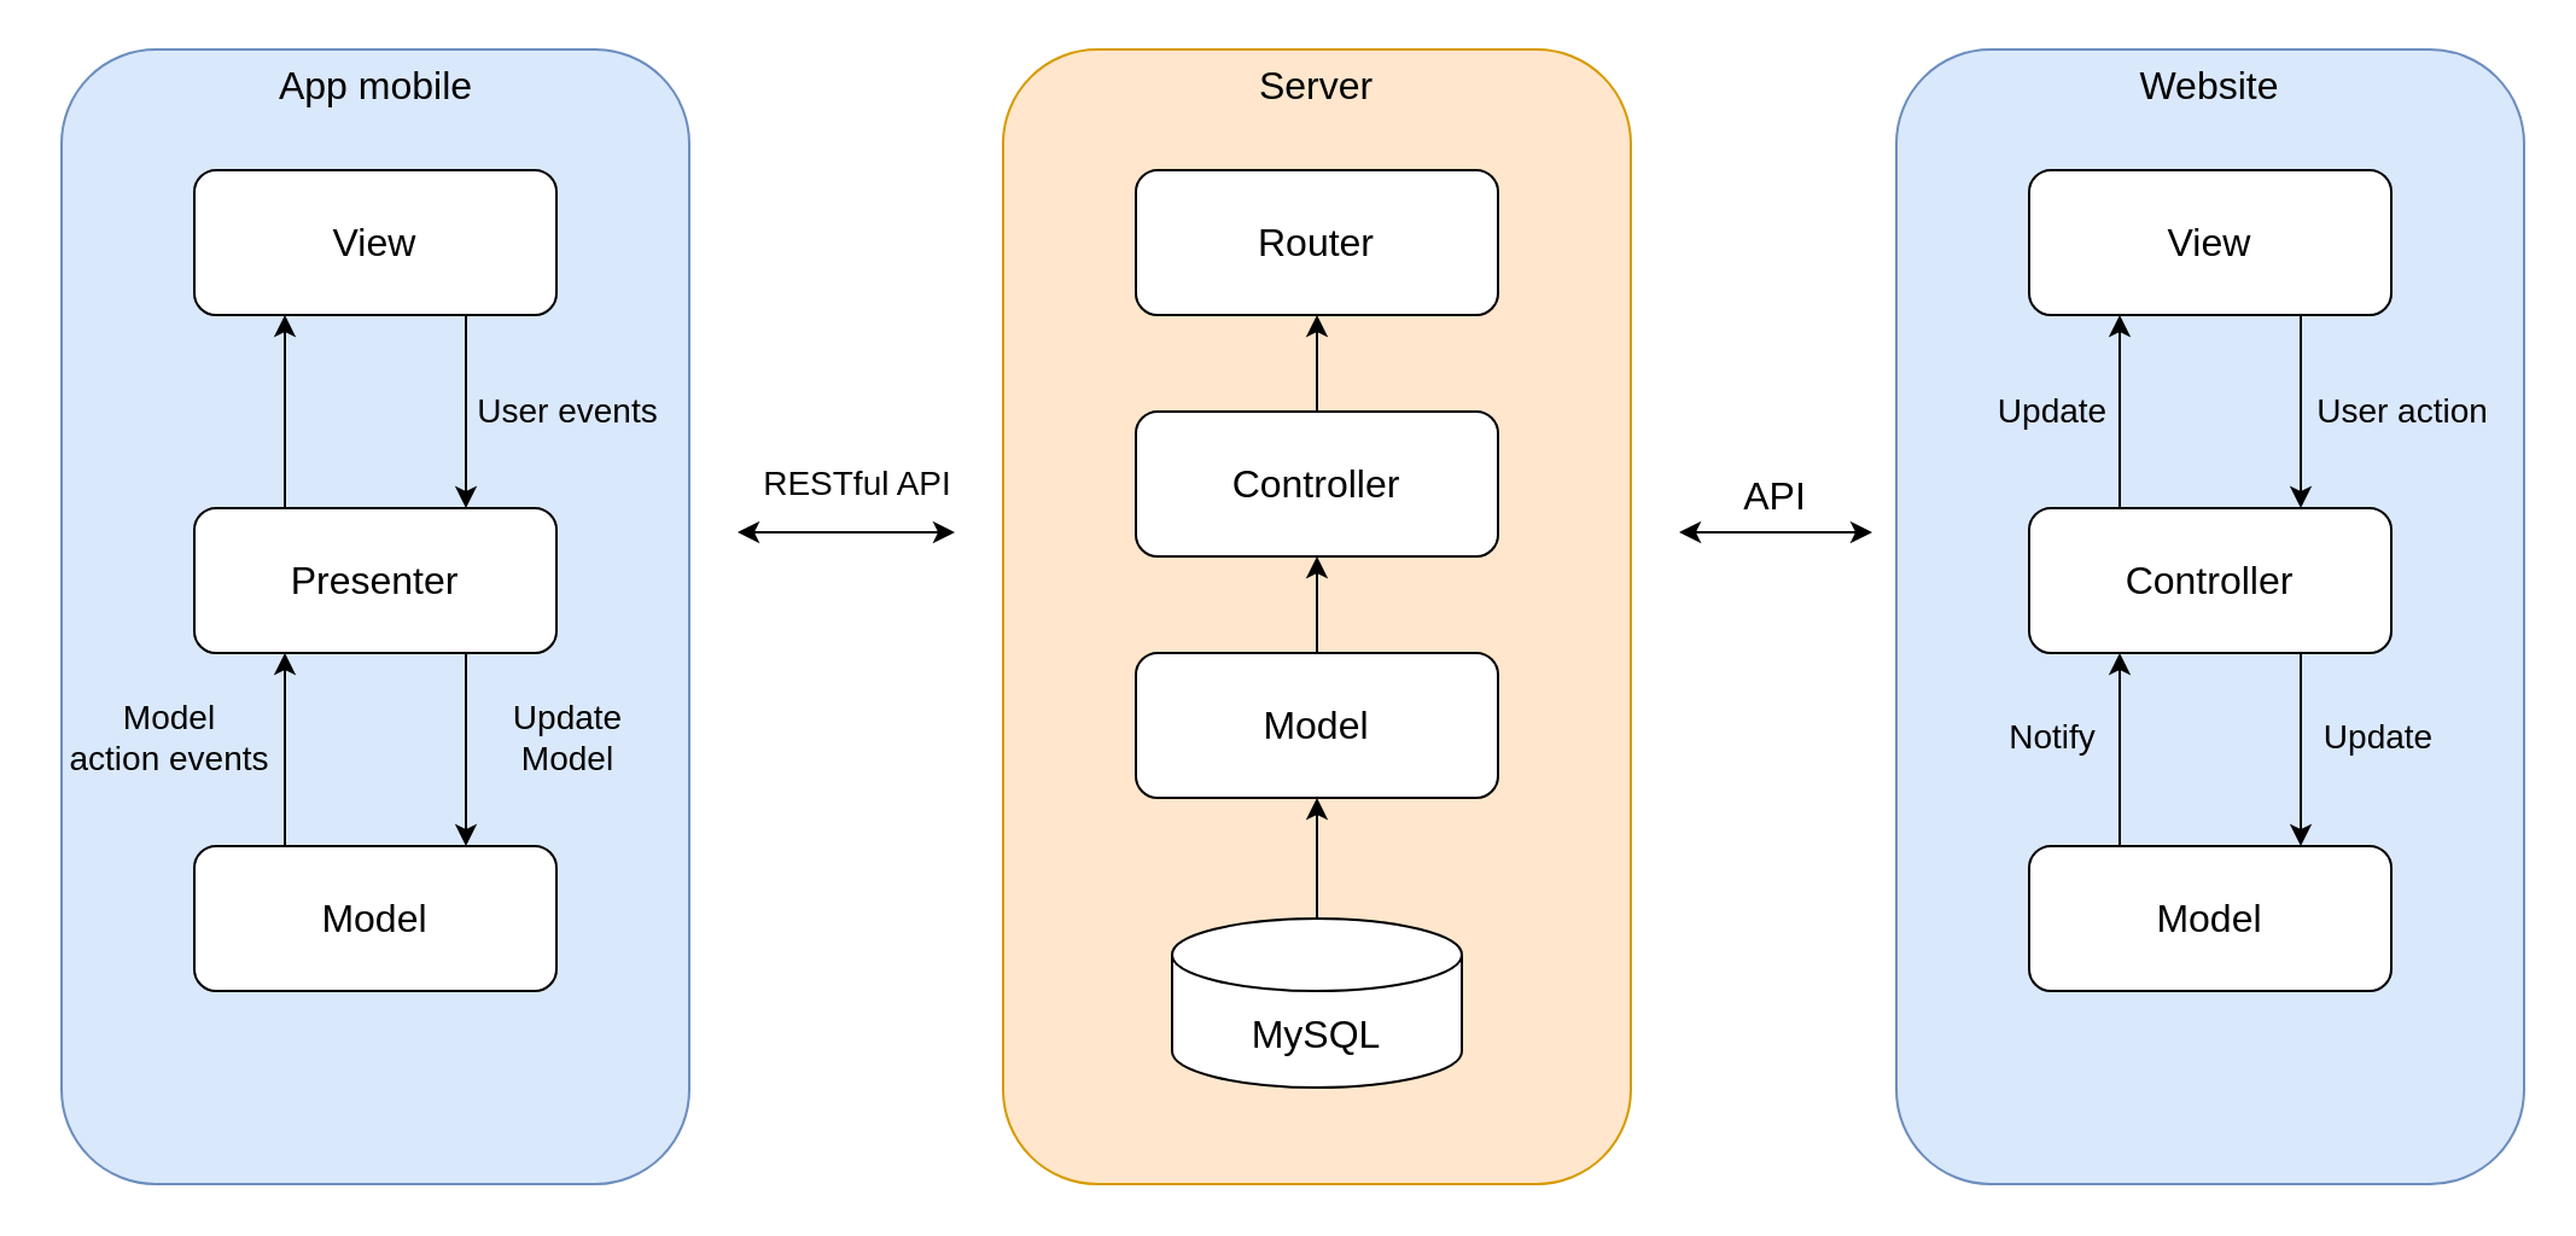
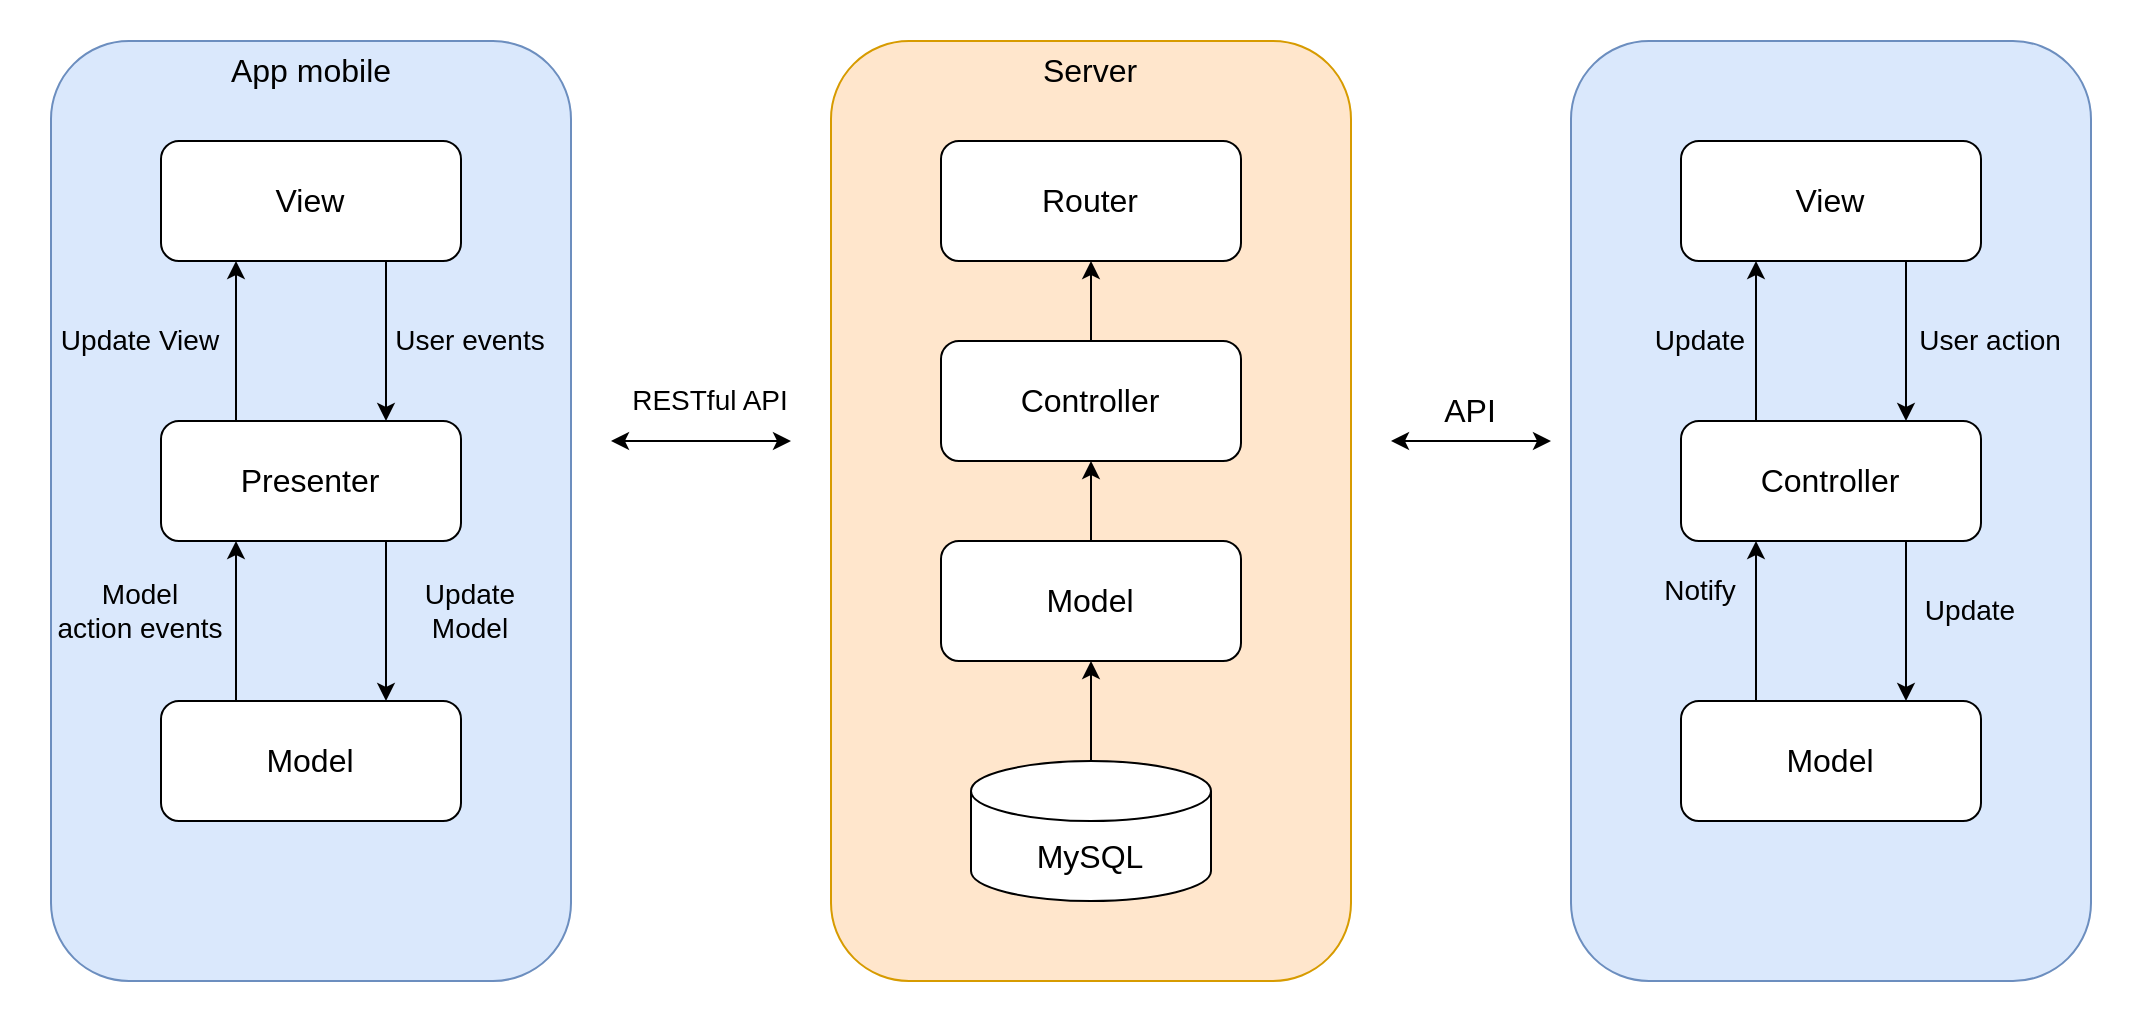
  <mxCell id="0" />
  <mxCell id="1" parent="0" />
  <mxCell id="2" value="" style="rounded=1;whiteSpace=wrap;html=1;fillColor=#ffe6cc;strokeColor=#d79b00;" parent="1" vertex="1"><mxGeometry x="415" y="20" width="260" height="470" as="geometry" /></mxCell>
  <mxCell id="3" value="&lt;font style=&quot;font-size: 16px&quot;&gt;Router&lt;/font&gt;" style="rounded=1;whiteSpace=wrap;html=1;" parent="1" vertex="1"><mxGeometry x="470" y="70" width="150" height="60" as="geometry" /></mxCell>
  <mxCell id="4" value="" style="edgeStyle=orthogonalEdgeStyle;rounded=0;orthogonalLoop=1;jettySize=auto;html=1;" parent="1" source="5" target="3" edge="1"><mxGeometry relative="1" as="geometry" /></mxCell>
  <mxCell id="5" value="&lt;font style=&quot;font-size: 16px&quot;&gt;Controller&lt;/font&gt;" style="rounded=1;whiteSpace=wrap;html=1;" parent="1" vertex="1"><mxGeometry x="470" y="170" width="150" height="60" as="geometry" /></mxCell>
  <mxCell id="6" value="&lt;font style=&quot;font-size: 16px&quot;&gt;Model&lt;/font&gt;" style="rounded=1;whiteSpace=wrap;html=1;" parent="1" vertex="1"><mxGeometry x="470" y="270" width="150" height="60" as="geometry" /></mxCell>
  <mxCell id="7" value="&lt;font style=&quot;font-size: 16px&quot;&gt;MySQL&lt;/font&gt;" style="shape=cylinder3;whiteSpace=wrap;html=1;boundedLbl=1;backgroundOutline=1;size=15;" parent="1" vertex="1"><mxGeometry x="485" y="380" width="120" height="70" as="geometry" /></mxCell>
  <mxCell id="8" value="" style="endArrow=classic;html=1;rounded=0;entryX=0.5;entryY=1;entryDx=0;entryDy=0;exitX=0.5;exitY=0;exitDx=0;exitDy=0;exitPerimeter=0;" parent="1" source="7" target="6" edge="1"><mxGeometry width="50" height="50" relative="1" as="geometry"><mxPoint x="455" y="300" as="sourcePoint" /><mxPoint x="505" y="250" as="targetPoint" /></mxGeometry></mxCell>
  <mxCell id="9" value="" style="endArrow=classic;html=1;rounded=0;entryX=0.5;entryY=1;entryDx=0;entryDy=0;exitX=0.5;exitY=0;exitDx=0;exitDy=0;" parent="1" source="6" target="5" edge="1"><mxGeometry width="50" height="50" relative="1" as="geometry"><mxPoint x="555" y="390" as="sourcePoint" /><mxPoint x="555" y="340" as="targetPoint" /></mxGeometry></mxCell>
  <mxCell id="10" value="&lt;font style=&quot;font-size: 16px&quot;&gt;Server&lt;/font&gt;" style="text;html=1;strokeColor=none;fillColor=none;align=center;verticalAlign=middle;whiteSpace=wrap;rounded=0;" parent="1" vertex="1"><mxGeometry x="515" y="20" width="60" height="30" as="geometry" /></mxCell>
  <mxCell id="11" value="" style="rounded=1;whiteSpace=wrap;html=1;fillColor=#dae8fc;strokeColor=#6c8ebf;" parent="1" vertex="1"><mxGeometry x="25" y="20" width="260" height="470" as="geometry" /></mxCell>
  <mxCell id="12" value="&lt;font style=&quot;font-size: 16px&quot;&gt;View&lt;/font&gt;" style="rounded=1;whiteSpace=wrap;html=1;" parent="1" vertex="1"><mxGeometry x="80" y="70" width="150" height="60" as="geometry" /></mxCell>
  <mxCell id="13" value="&lt;font style=&quot;font-size: 16px&quot;&gt;Presenter&lt;/font&gt;" style="rounded=1;whiteSpace=wrap;html=1;" parent="1" vertex="1"><mxGeometry x="80" y="210" width="150" height="60" as="geometry" /></mxCell>
  <mxCell id="14" value="&lt;font style=&quot;font-size: 16px&quot;&gt;Model&lt;/font&gt;" style="rounded=1;whiteSpace=wrap;html=1;" parent="1" vertex="1"><mxGeometry x="80" y="350" width="150" height="60" as="geometry" /></mxCell>
  <mxCell id="15" value="&lt;font style=&quot;font-size: 16px&quot;&gt;App mobile&lt;/font&gt;" style="text;html=1;strokeColor=none;fillColor=none;align=center;verticalAlign=middle;whiteSpace=wrap;rounded=0;" parent="1" vertex="1"><mxGeometry x="112.5" y="20" width="85" height="30" as="geometry" /></mxCell>
  <mxCell id="16" value="" style="endArrow=classic;html=1;rounded=0;exitX=0.25;exitY=0;exitDx=0;exitDy=0;entryX=0.25;entryY=1;entryDx=0;entryDy=0;" parent="1" source="14" target="13" edge="1"><mxGeometry width="50" height="50" relative="1" as="geometry"><mxPoint x="245" y="230" as="sourcePoint" /><mxPoint x="295" y="180" as="targetPoint" /></mxGeometry></mxCell>
  <mxCell id="17" value="" style="endArrow=classic;html=1;rounded=0;exitX=0.25;exitY=0;exitDx=0;exitDy=0;entryX=0.25;entryY=1;entryDx=0;entryDy=0;" parent="1" source="13" target="12" edge="1"><mxGeometry width="50" height="50" relative="1" as="geometry"><mxPoint x="245" y="230" as="sourcePoint" /><mxPoint x="295" y="180" as="targetPoint" /></mxGeometry></mxCell>
  <mxCell id="18" value="" style="endArrow=classic;html=1;rounded=0;exitX=0.75;exitY=1;exitDx=0;exitDy=0;entryX=0.75;entryY=0;entryDx=0;entryDy=0;" parent="1" source="12" target="13" edge="1"><mxGeometry width="50" height="50" relative="1" as="geometry"><mxPoint x="245" y="230" as="sourcePoint" /><mxPoint x="295" y="180" as="targetPoint" /></mxGeometry></mxCell>
  <mxCell id="19" value="" style="endArrow=classic;html=1;rounded=0;exitX=0.75;exitY=1;exitDx=0;exitDy=0;entryX=0.75;entryY=0;entryDx=0;entryDy=0;" parent="1" source="13" target="14" edge="1"><mxGeometry width="50" height="50" relative="1" as="geometry"><mxPoint x="245" y="230" as="sourcePoint" /><mxPoint x="295" y="180" as="targetPoint" /></mxGeometry></mxCell>
  <mxCell id="20" value="" style="endArrow=classic;startArrow=classic;html=1;rounded=0;" parent="1" edge="1"><mxGeometry width="50" height="50" relative="1" as="geometry"><mxPoint x="305" y="220" as="sourcePoint" /><mxPoint x="395" y="220" as="targetPoint" /></mxGeometry></mxCell>
  <mxCell id="21" value="&lt;font style=&quot;font-size: 14px&quot;&gt;RESTful API&lt;/font&gt;" style="text;html=1;strokeColor=none;fillColor=none;align=center;verticalAlign=middle;whiteSpace=wrap;rounded=0;" parent="1" vertex="1"><mxGeometry x="295" y="185" width="120" height="30" as="geometry" /></mxCell>
+ <mxCell id="22" value="&lt;font style=&quot;font-size: 14px&quot;&gt;Update View&lt;/font&gt;" style="text;html=1;strokeColor=none;fillColor=none;align=center;verticalAlign=middle;whiteSpace=wrap;rounded=0;" parent="1" vertex="1"><mxGeometry x="25" y="155" width="90" height="30" as="geometry" /></mxCell>
  <mxCell id="23" value="&lt;font style=&quot;font-size: 14px&quot;&gt;Model &lt;br&gt;action events&lt;/font&gt;" style="text;html=1;strokeColor=none;fillColor=none;align=center;verticalAlign=middle;whiteSpace=wrap;rounded=0;" parent="1" vertex="1"><mxGeometry x="20" y="290" width="100" height="30" as="geometry" /></mxCell>
  <mxCell id="24" value="&lt;font style=&quot;font-size: 14px&quot;&gt;Update Model&lt;/font&gt;" style="text;html=1;strokeColor=none;fillColor=none;align=center;verticalAlign=middle;whiteSpace=wrap;rounded=0;" parent="1" vertex="1"><mxGeometry x="195" y="290" width="80" height="30" as="geometry" /></mxCell>
  <mxCell id="25" value="&lt;font style=&quot;font-size: 14px&quot;&gt;User events&lt;/font&gt;" style="text;html=1;strokeColor=none;fillColor=none;align=center;verticalAlign=middle;whiteSpace=wrap;rounded=0;" parent="1" vertex="1"><mxGeometry x="195" y="155" width="80" height="30" as="geometry" /></mxCell>
  <mxCell id="26" value="" style="rounded=1;whiteSpace=wrap;html=1;fillColor=#dae8fc;strokeColor=#6c8ebf;" parent="1" vertex="1"><mxGeometry x="785" y="20" width="260" height="470" as="geometry" /></mxCell>
  <mxCell id="27" value="&lt;font style=&quot;font-size: 16px&quot;&gt;View&lt;/font&gt;" style="rounded=1;whiteSpace=wrap;html=1;" parent="1" vertex="1"><mxGeometry x="840" y="70" width="150" height="60" as="geometry" /></mxCell>
  <mxCell id="28" value="&lt;font style=&quot;font-size: 16px&quot;&gt;Controller&lt;/font&gt;" style="rounded=1;whiteSpace=wrap;html=1;" parent="1" vertex="1"><mxGeometry x="840" y="210" width="150" height="60" as="geometry" /></mxCell>
  <mxCell id="29" value="&lt;font style=&quot;font-size: 16px&quot;&gt;Model&lt;/font&gt;" style="rounded=1;whiteSpace=wrap;html=1;" parent="1" vertex="1"><mxGeometry x="840" y="350" width="150" height="60" as="geometry" /></mxCell>
- <mxCell id="30" value="&lt;font style=&quot;font-size: 16px&quot;&gt;Website&lt;/font&gt;" style="text;html=1;strokeColor=none;fillColor=none;align=center;verticalAlign=middle;whiteSpace=wrap;rounded=0;" parent="1" vertex="1"><mxGeometry x="880" y="20" width="70" height="30" as="geometry" /></mxCell>
  <mxCell id="31" value="" style="endArrow=classic;html=1;rounded=0;exitX=0.25;exitY=0;exitDx=0;exitDy=0;entryX=0.25;entryY=1;entryDx=0;entryDy=0;" parent="1" source="29" target="28" edge="1"><mxGeometry width="50" height="50" relative="1" as="geometry"><mxPoint x="1005" y="230" as="sourcePoint" /><mxPoint x="1055" y="180" as="targetPoint" /></mxGeometry></mxCell>
  <mxCell id="32" value="" style="endArrow=classic;html=1;rounded=0;exitX=0.25;exitY=0;exitDx=0;exitDy=0;entryX=0.25;entryY=1;entryDx=0;entryDy=0;" parent="1" source="28" target="27" edge="1"><mxGeometry width="50" height="50" relative="1" as="geometry"><mxPoint x="1005" y="230" as="sourcePoint" /><mxPoint x="1055" y="180" as="targetPoint" /></mxGeometry></mxCell>
  <mxCell id="33" value="" style="endArrow=classic;html=1;rounded=0;exitX=0.75;exitY=1;exitDx=0;exitDy=0;entryX=0.75;entryY=0;entryDx=0;entryDy=0;" parent="1" source="27" target="28" edge="1"><mxGeometry width="50" height="50" relative="1" as="geometry"><mxPoint x="1005" y="230" as="sourcePoint" /><mxPoint x="1055" y="180" as="targetPoint" /></mxGeometry></mxCell>
  <mxCell id="34" value="" style="endArrow=classic;html=1;rounded=0;exitX=0.75;exitY=1;exitDx=0;exitDy=0;entryX=0.75;entryY=0;entryDx=0;entryDy=0;" parent="1" source="28" target="29" edge="1"><mxGeometry width="50" height="50" relative="1" as="geometry"><mxPoint x="1005" y="230" as="sourcePoint" /><mxPoint x="1055" y="180" as="targetPoint" /></mxGeometry></mxCell>
  <mxCell id="35" value="&lt;font style=&quot;font-size: 14px&quot;&gt;Update&lt;/font&gt;" style="text;html=1;strokeColor=none;fillColor=none;align=center;verticalAlign=middle;whiteSpace=wrap;rounded=0;" parent="1" vertex="1"><mxGeometry x="825" y="155" width="50" height="30" as="geometry" /></mxCell>
- <mxCell id="36" value="&lt;font style=&quot;font-size: 14px&quot;&gt;Notify&lt;/font&gt;" style="text;html=1;strokeColor=none;fillColor=none;align=center;verticalAlign=middle;whiteSpace=wrap;rounded=0;" parent="1" vertex="1"><mxGeometry x="825" y="290" width="50" height="30" as="geometry" /></mxCell>
+ <mxCell id="36" value="&lt;font style=&quot;font-size: 14px&quot;&gt;Notify&lt;/font&gt;" style="text;html=1;strokeColor=none;fillColor=none;align=center;verticalAlign=middle;whiteSpace=wrap;rounded=0;" parent="1" vertex="1"><mxGeometry x="825" y="280" width="50" height="30" as="geometry" /></mxCell>
  <mxCell id="37" value="&lt;font style=&quot;font-size: 14px&quot;&gt;Update&lt;/font&gt;" style="text;html=1;strokeColor=none;fillColor=none;align=center;verticalAlign=middle;whiteSpace=wrap;rounded=0;" parent="1" vertex="1"><mxGeometry x="955" y="290" width="60" height="30" as="geometry" /></mxCell>
  <mxCell id="38" value="&lt;font style=&quot;font-size: 14px&quot;&gt;User action&lt;/font&gt;" style="text;html=1;strokeColor=none;fillColor=none;align=center;verticalAlign=middle;whiteSpace=wrap;rounded=0;" parent="1" vertex="1"><mxGeometry x="955" y="155" width="80" height="30" as="geometry" /></mxCell>
  <mxCell id="39" value="" style="endArrow=classic;startArrow=classic;html=1;rounded=0;" parent="1" edge="1"><mxGeometry width="50" height="50" relative="1" as="geometry"><mxPoint x="695" y="220" as="sourcePoint" /><mxPoint x="775" y="220" as="targetPoint" /></mxGeometry></mxCell>
  <mxCell id="40" value="&lt;font style=&quot;font-size: 16px&quot;&gt;API&lt;/font&gt;" style="text;html=1;strokeColor=none;fillColor=none;align=center;verticalAlign=middle;whiteSpace=wrap;rounded=0;" parent="1" vertex="1"><mxGeometry x="705" y="190" width="60" height="30" as="geometry" /></mxCell>
